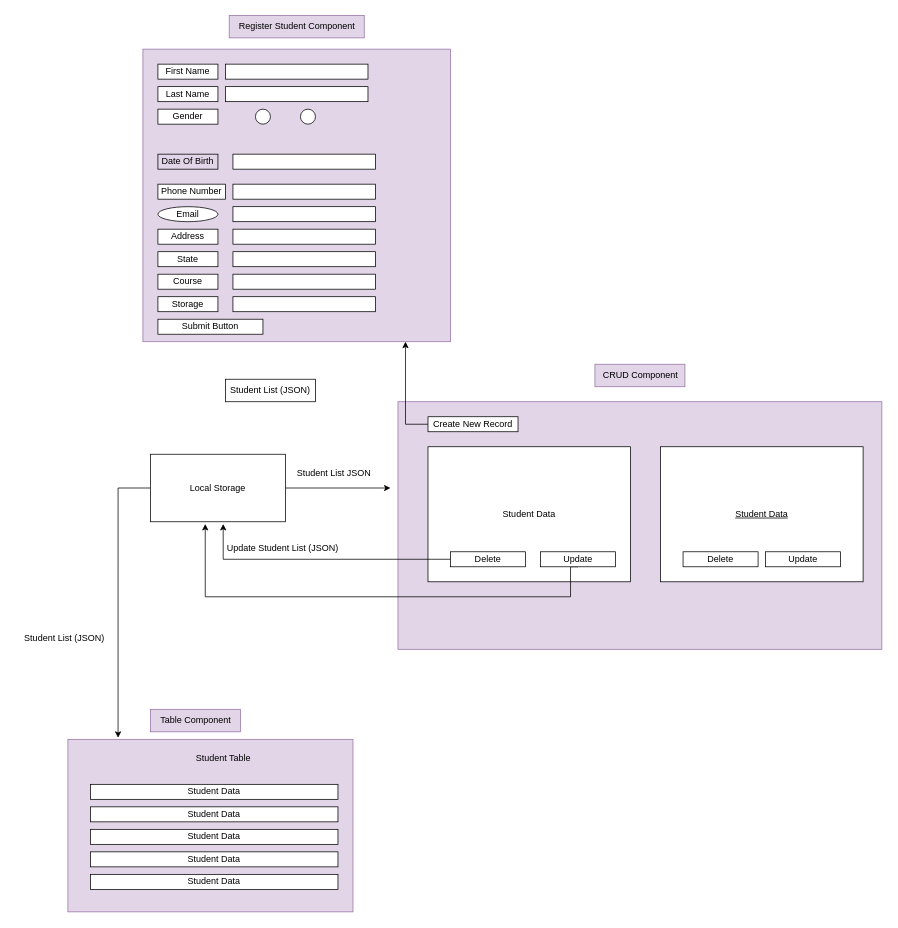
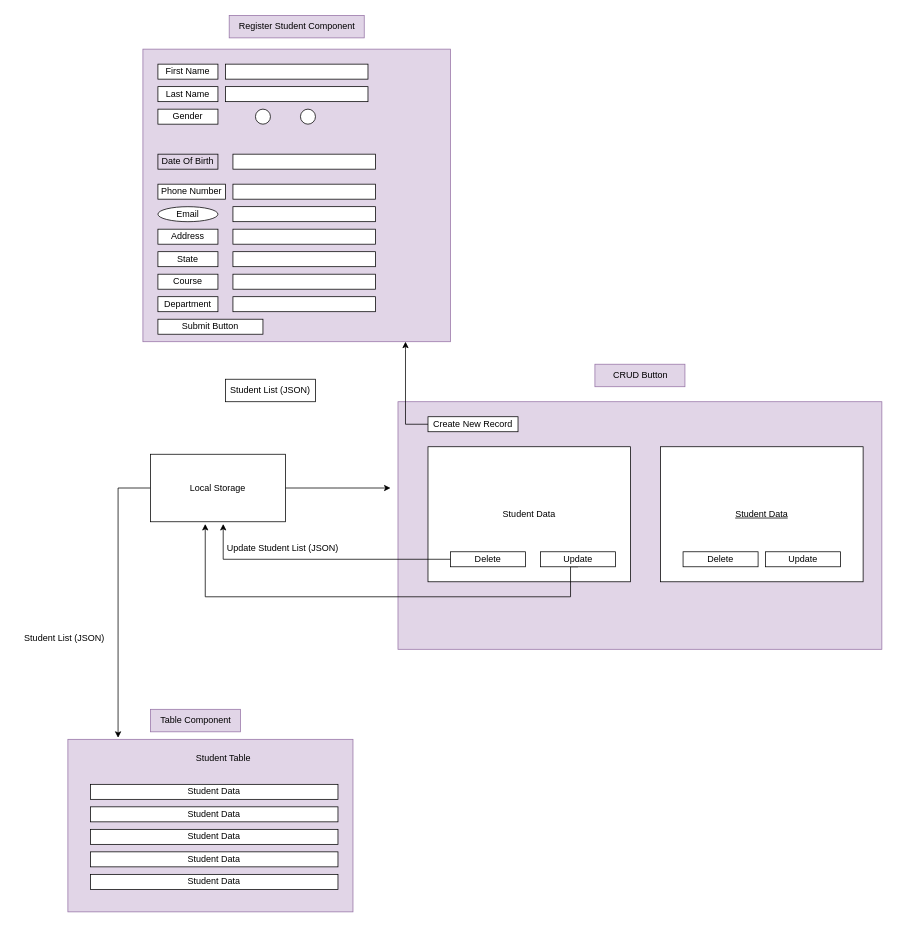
  <mxCell id="0" />
  <mxCell id="1" parent="0" />
  <mxCell id="2" value="" style="rounded=0;whiteSpace=wrap;html=1;fillColor=#e1d5e7;strokeColor=#9673a6;" parent="1" vertex="1"><mxGeometry x="190" y="65" width="410" height="390" as="geometry" /></mxCell>
  <mxCell id="3" value="First Name" style="rounded=0;whiteSpace=wrap;html=1;" parent="1" vertex="1"><mxGeometry x="210" y="85" width="80" height="20" as="geometry" /></mxCell>
  <mxCell id="4" value="" style="rounded=0;whiteSpace=wrap;html=1;" parent="1" vertex="1"><mxGeometry x="300" y="85" width="190" height="20" as="geometry" /></mxCell>
  <mxCell id="5" value="Last Name" style="rounded=0;whiteSpace=wrap;html=1;" parent="1" vertex="1"><mxGeometry x="210" y="115" width="80" height="20" as="geometry" /></mxCell>
  <mxCell id="6" value="" style="rounded=0;whiteSpace=wrap;html=1;" parent="1" vertex="1"><mxGeometry x="300" y="115" width="190" height="20" as="geometry" /></mxCell>
  <mxCell id="7" value="Gender" style="rounded=0;whiteSpace=wrap;html=1;" parent="1" vertex="1"><mxGeometry x="210" y="145" width="80" height="20" as="geometry" /></mxCell>
  <mxCell id="8" value="" style="ellipse;whiteSpace=wrap;html=1;aspect=fixed;" parent="1" vertex="1"><mxGeometry x="400" y="145" width="20" height="20" as="geometry" /></mxCell>
  <mxCell id="9" value="" style="ellipse;whiteSpace=wrap;html=1;aspect=fixed;" parent="1" vertex="1"><mxGeometry x="340" y="145" width="20" height="20" as="geometry" /></mxCell>
  <mxCell id="10" value="Date Of Birth" style="rounded=0;whiteSpace=wrap;html=1;fillColor=#e1d5e7;" parent="1" vertex="1"><mxGeometry x="210" y="205" width="80" height="20" as="geometry" /></mxCell>
  <mxCell id="11" value="" style="rounded=0;whiteSpace=wrap;html=1;" parent="1" vertex="1"><mxGeometry x="310" y="205" width="190" height="20" as="geometry" /></mxCell>
  <mxCell id="12" value="Phone Number" style="rounded=0;whiteSpace=wrap;html=1;" parent="1" vertex="1"><mxGeometry x="210" y="245" width="90" height="20" as="geometry" /></mxCell>
  <mxCell id="13" value="Email" style="ellipse;whiteSpace=wrap;html=1;" parent="1" vertex="1"><mxGeometry x="210" y="275" width="80" height="20" as="geometry" /></mxCell>
  <mxCell id="14" value="Address" style="rounded=0;whiteSpace=wrap;html=1;" parent="1" vertex="1"><mxGeometry x="210" y="305" width="80" height="20" as="geometry" /></mxCell>
  <mxCell id="15" value="" style="rounded=0;whiteSpace=wrap;html=1;" parent="1" vertex="1"><mxGeometry x="310" y="245" width="190" height="20" as="geometry" /></mxCell>
  <mxCell id="16" value="" style="rounded=0;whiteSpace=wrap;html=1;" parent="1" vertex="1"><mxGeometry x="310" y="275" width="190" height="20" as="geometry" /></mxCell>
  <mxCell id="17" value="" style="rounded=0;whiteSpace=wrap;html=1;" parent="1" vertex="1"><mxGeometry x="310" y="305" width="190" height="20" as="geometry" /></mxCell>
  <mxCell id="18" value="State" style="rounded=0;whiteSpace=wrap;html=1;" parent="1" vertex="1"><mxGeometry x="210" y="335" width="80" height="20" as="geometry" /></mxCell>
  <mxCell id="19" value="Course" style="rounded=0;whiteSpace=wrap;html=1;" parent="1" vertex="1"><mxGeometry x="210" y="365" width="80" height="20" as="geometry" /></mxCell>
- <mxCell id="20" value="Storage" style="rounded=0;whiteSpace=wrap;html=1;" parent="1" vertex="1"><mxGeometry x="210" y="395" width="80" height="20" as="geometry" /></mxCell>
+ <mxCell id="20" value="Department" style="rounded=0;whiteSpace=wrap;html=1;" parent="1" vertex="1"><mxGeometry x="210" y="395" width="80" height="20" as="geometry" /></mxCell>
  <mxCell id="21" value="" style="rounded=0;whiteSpace=wrap;html=1;" parent="1" vertex="1"><mxGeometry x="310" y="335" width="190" height="20" as="geometry" /></mxCell>
  <mxCell id="22" value="" style="rounded=0;whiteSpace=wrap;html=1;" parent="1" vertex="1"><mxGeometry x="310" y="365" width="190" height="20" as="geometry" /></mxCell>
  <mxCell id="23" value="" style="rounded=0;whiteSpace=wrap;html=1;" parent="1" vertex="1"><mxGeometry x="310" y="395" width="190" height="20" as="geometry" /></mxCell>
  <mxCell id="24" value="Submit Button" style="rounded=0;whiteSpace=wrap;html=1;" parent="1" vertex="1"><mxGeometry x="210" y="425" width="140" height="20" as="geometry" /></mxCell>
  <mxCell id="25" style="edgeStyle=orthogonalEdgeStyle;rounded=0;orthogonalLoop=1;jettySize=auto;html=1;entryX=0.176;entryY=-0.009;entryDx=0;entryDy=0;entryPerimeter=0;exitX=0;exitY=0.5;exitDx=0;exitDy=0;" parent="1" source="27" target="43" edge="1"><mxGeometry relative="1" as="geometry"><mxPoint x="160" y="945" as="targetPoint" /></mxGeometry></mxCell>
  <mxCell id="26" style="edgeStyle=orthogonalEdgeStyle;rounded=0;orthogonalLoop=1;jettySize=auto;html=1;" parent="1" source="27" edge="1"><mxGeometry relative="1" as="geometry"><mxPoint x="520" y="650" as="targetPoint" /></mxGeometry></mxCell>
  <mxCell id="27" value="Local Storage" style="rounded=0;whiteSpace=wrap;html=1;" parent="1" vertex="1"><mxGeometry x="200" y="605" width="180" height="90" as="geometry" /></mxCell>
  <mxCell id="28" value="Student List (JSON)" style="rounded=0;whiteSpace=wrap;html=1;" parent="1" vertex="1"><mxGeometry x="300" y="505" width="120" height="30" as="geometry" /></mxCell>
  <mxCell id="29" value="" style="rounded=0;whiteSpace=wrap;html=1;fillColor=#e1d5e7;strokeColor=#9673a6;" parent="1" vertex="1"><mxGeometry x="530" y="535" width="645" height="330" as="geometry" /></mxCell>
  <mxCell id="30" style="edgeStyle=orthogonalEdgeStyle;rounded=0;orthogonalLoop=1;jettySize=auto;html=1;" parent="1" source="31" target="2" edge="1"><mxGeometry relative="1" as="geometry"><mxPoint x="610" y="275" as="targetPoint" /><Array as="points"><mxPoint x="540" y="465" /><mxPoint x="540" y="465" /></Array></mxGeometry></mxCell>
  <mxCell id="31" value="Create New Record" style="rounded=0;whiteSpace=wrap;html=1;" parent="1" vertex="1"><mxGeometry x="570" y="555" width="120" height="20" as="geometry" /></mxCell>
  <mxCell id="32" value="Student Data" style="rounded=0;whiteSpace=wrap;html=1;" parent="1" vertex="1"><mxGeometry x="570" y="595" width="270" height="180" as="geometry" /></mxCell>
  <mxCell id="33" value="Student Data" style="rounded=0;whiteSpace=wrap;html=1;fontStyle=4" parent="1" vertex="1"><mxGeometry x="880" y="595" width="270" height="180" as="geometry" /></mxCell>
  <mxCell id="34" style="edgeStyle=orthogonalEdgeStyle;rounded=0;orthogonalLoop=1;jettySize=auto;html=1;entryX=0.539;entryY=1.033;entryDx=0;entryDy=0;entryPerimeter=0;" parent="1" source="35" target="27" edge="1"><mxGeometry relative="1" as="geometry" /></mxCell>
  <mxCell id="35" value="Delete" style="rounded=0;whiteSpace=wrap;html=1;" parent="1" vertex="1"><mxGeometry x="600" y="735" width="100" height="20" as="geometry" /></mxCell>
  <mxCell id="36" style="edgeStyle=orthogonalEdgeStyle;rounded=0;orthogonalLoop=1;jettySize=auto;html=1;exitX=0.5;exitY=1;exitDx=0;exitDy=0;entryX=0.406;entryY=1.033;entryDx=0;entryDy=0;entryPerimeter=0;" parent="1" source="37" target="27" edge="1"><mxGeometry relative="1" as="geometry"><mxPoint x="240" y="715" as="targetPoint" /><Array as="points"><mxPoint x="760" y="755" /><mxPoint x="760" y="795" /><mxPoint x="273" y="795" /></Array></mxGeometry></mxCell>
  <mxCell id="37" value="Update" style="rounded=0;whiteSpace=wrap;html=1;" parent="1" vertex="1"><mxGeometry x="720" y="735" width="100" height="20" as="geometry" /></mxCell>
  <mxCell id="38" value="Delete" style="rounded=0;whiteSpace=wrap;html=1;" parent="1" vertex="1"><mxGeometry x="910" y="735" width="100" height="20" as="geometry" /></mxCell>
  <mxCell id="39" value="Update" style="rounded=0;whiteSpace=wrap;html=1;" parent="1" vertex="1"><mxGeometry x="1020" y="735" width="100" height="20" as="geometry" /></mxCell>
- <mxCell id="40" value="CRUD Component&lt;br&gt;" style="text;html=1;align=center;verticalAlign=middle;resizable=0;points=[];autosize=1;strokeColor=#9673a6;fillColor=#e1d5e7;" parent="1" vertex="1"><mxGeometry x="792.5" y="485" width="120" height="30" as="geometry" /></mxCell>
+ <mxCell id="40" value="CRUD Button&lt;br&gt;" style="text;html=1;align=center;verticalAlign=middle;resizable=0;points=[];autosize=1;strokeColor=#9673a6;fillColor=#e1d5e7;" parent="1" vertex="1"><mxGeometry x="792.5" y="485" width="120" height="30" as="geometry" /></mxCell>
  <mxCell id="41" value="Register Student Component" style="text;html=1;align=center;verticalAlign=middle;resizable=0;points=[];autosize=1;strokeColor=#9673a6;fillColor=#e1d5e7;" parent="1" vertex="1"><mxGeometry x="305" y="20" width="180" height="30" as="geometry" /></mxCell>
  <mxCell id="42" value="Update Student List (JSON)" style="text;html=1;align=center;verticalAlign=middle;resizable=0;points=[];autosize=1;strokeColor=none;fillColor=none;" parent="1" vertex="1"><mxGeometry x="291" y="715" width="170" height="30" as="geometry" /></mxCell>
  <mxCell id="43" value="" style="rounded=0;whiteSpace=wrap;html=1;fillColor=#e1d5e7;strokeColor=#9673a6;" parent="1" vertex="1"><mxGeometry x="90" y="985" width="380" height="230" as="geometry" /></mxCell>
  <mxCell id="44" value="Table Component" style="text;html=1;align=center;verticalAlign=middle;resizable=0;points=[];autosize=1;strokeColor=#9673a6;fillColor=#e1d5e7;" parent="1" vertex="1"><mxGeometry x="200" y="945" width="120" height="30" as="geometry" /></mxCell>
  <mxCell id="45" value="Student List (JSON)" style="text;html=1;align=center;verticalAlign=middle;resizable=0;points=[];autosize=1;strokeColor=none;fillColor=none;" parent="1" vertex="1"><mxGeometry x="20" y="835" width="130" height="30" as="geometry" /></mxCell>
  <mxCell id="46" value="Student Table" style="text;html=1;strokeColor=none;fillColor=none;align=center;verticalAlign=middle;whiteSpace=wrap;rounded=0;" parent="1" vertex="1"><mxGeometry x="255" y="995" width="85" height="30" as="geometry" /></mxCell>
  <mxCell id="47" value="Student Data" style="rounded=0;whiteSpace=wrap;html=1;" parent="1" vertex="1"><mxGeometry x="120" y="1045" width="330" height="20" as="geometry" /></mxCell>
  <mxCell id="48" value="Student Data" style="rounded=0;whiteSpace=wrap;html=1;" parent="1" vertex="1"><mxGeometry x="120" y="1075" width="330" height="20" as="geometry" /></mxCell>
  <mxCell id="49" value="Student Data" style="rounded=0;whiteSpace=wrap;html=1;" parent="1" vertex="1"><mxGeometry x="120" y="1105" width="330" height="20" as="geometry" /></mxCell>
  <mxCell id="50" value="Student Data" style="rounded=0;whiteSpace=wrap;html=1;" parent="1" vertex="1"><mxGeometry x="120" y="1135" width="330" height="20" as="geometry" /></mxCell>
  <mxCell id="51" value="Student Data" style="rounded=0;whiteSpace=wrap;html=1;" parent="1" vertex="1"><mxGeometry x="120" y="1165" width="330" height="20" as="geometry" /></mxCell>
- <mxCell id="52" value="Student List JSON" style="text;html=1;strokeColor=none;fillColor=none;align=center;verticalAlign=middle;whiteSpace=wrap;rounded=0;" parent="1" vertex="1"><mxGeometry x="390" y="615" width="110" height="30" as="geometry" /></mxCell>
